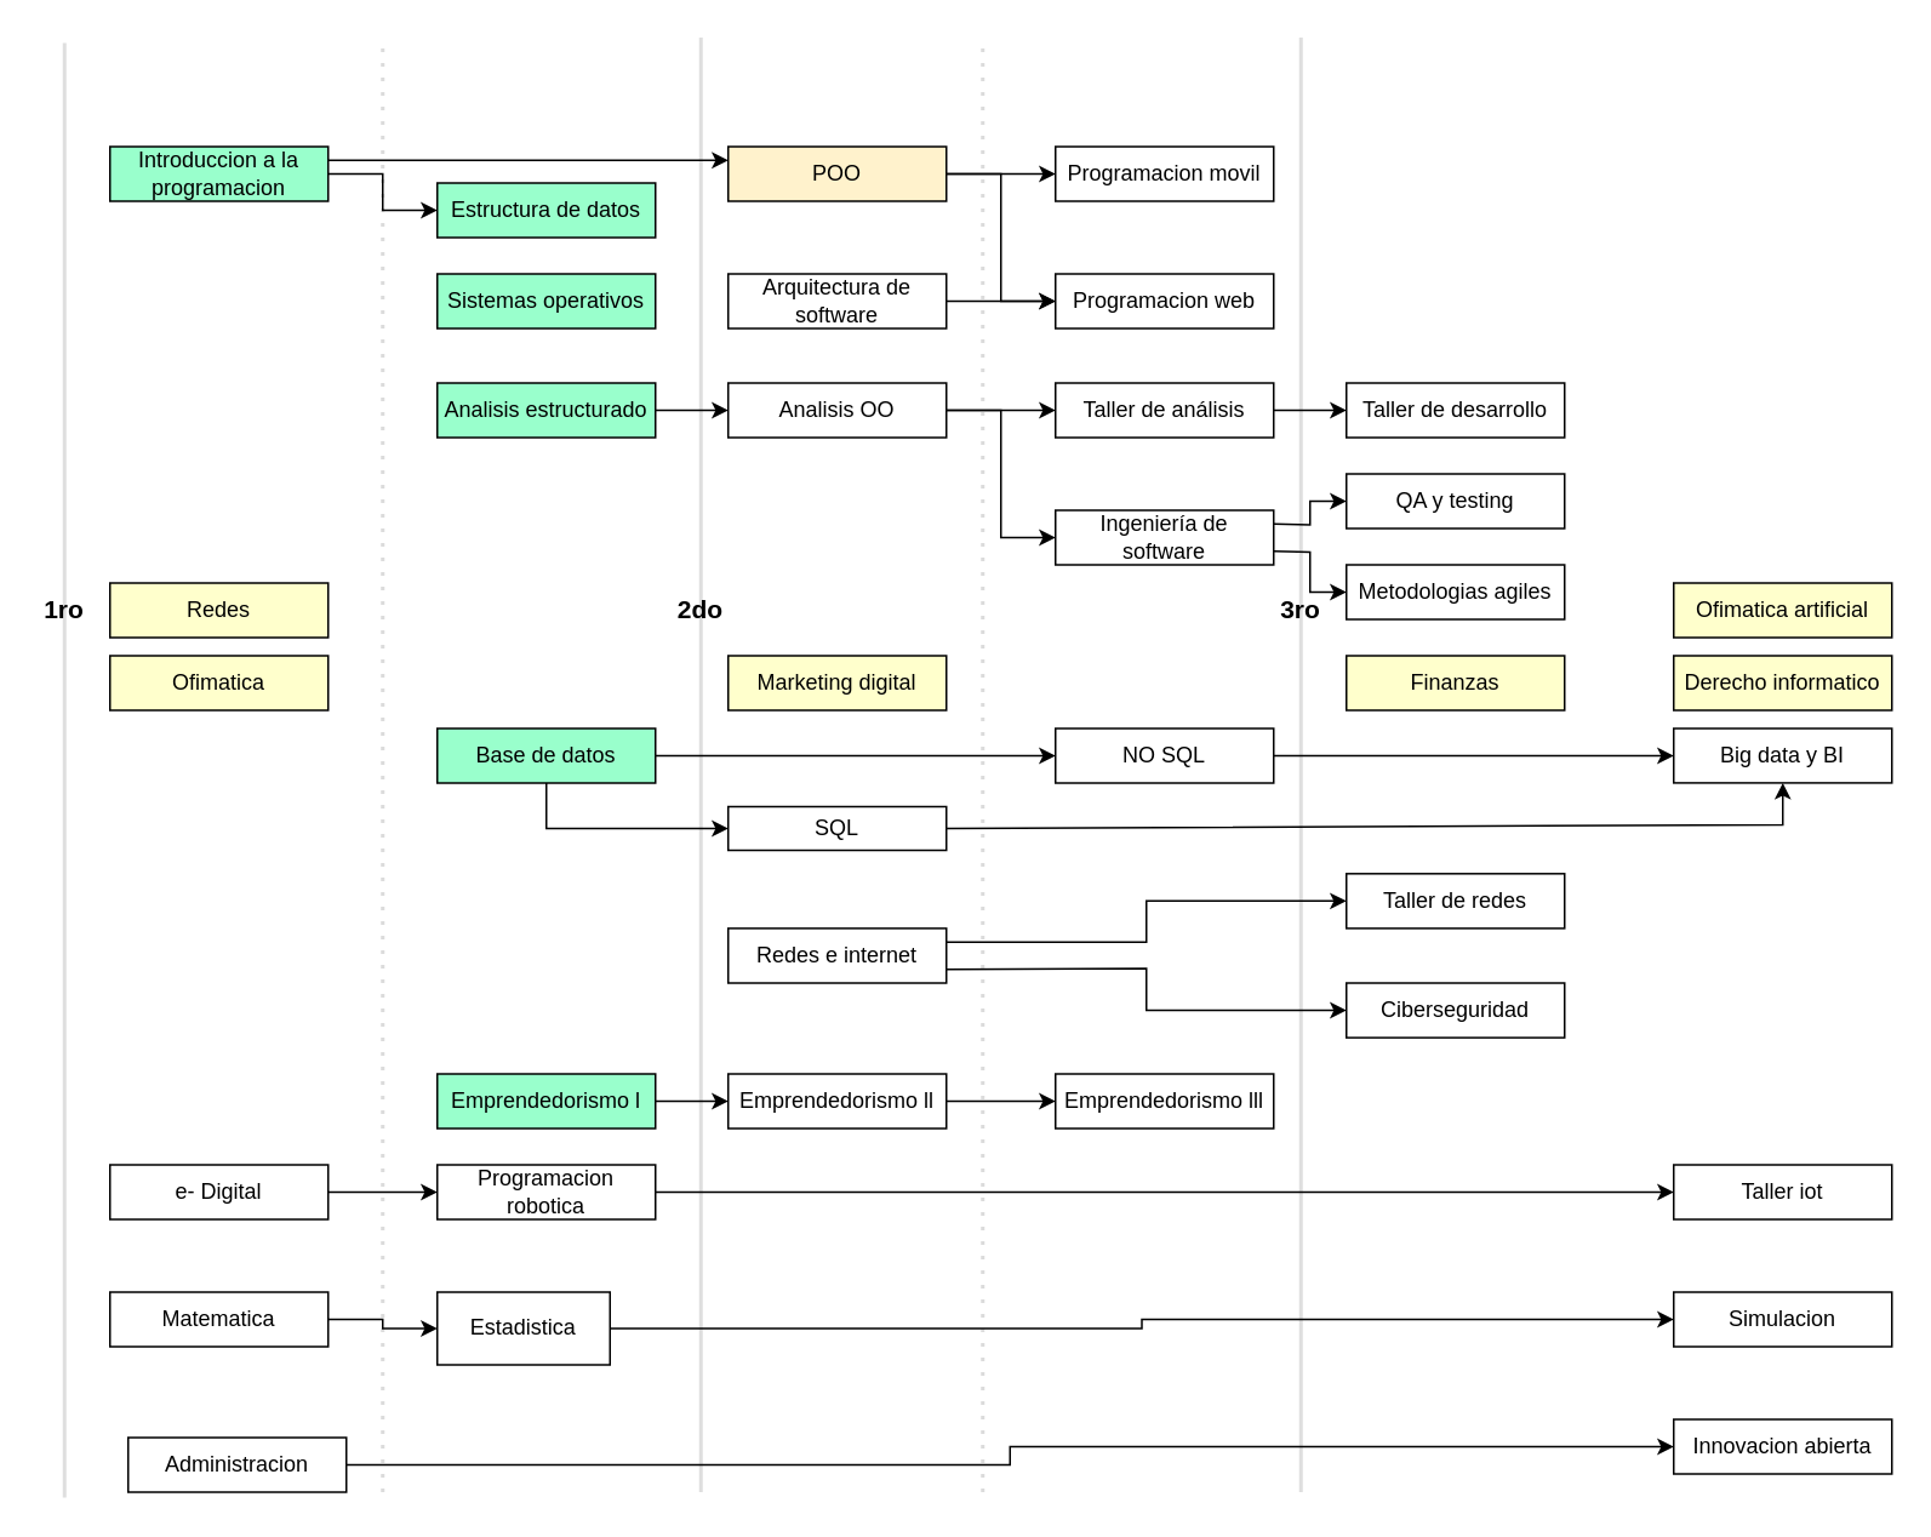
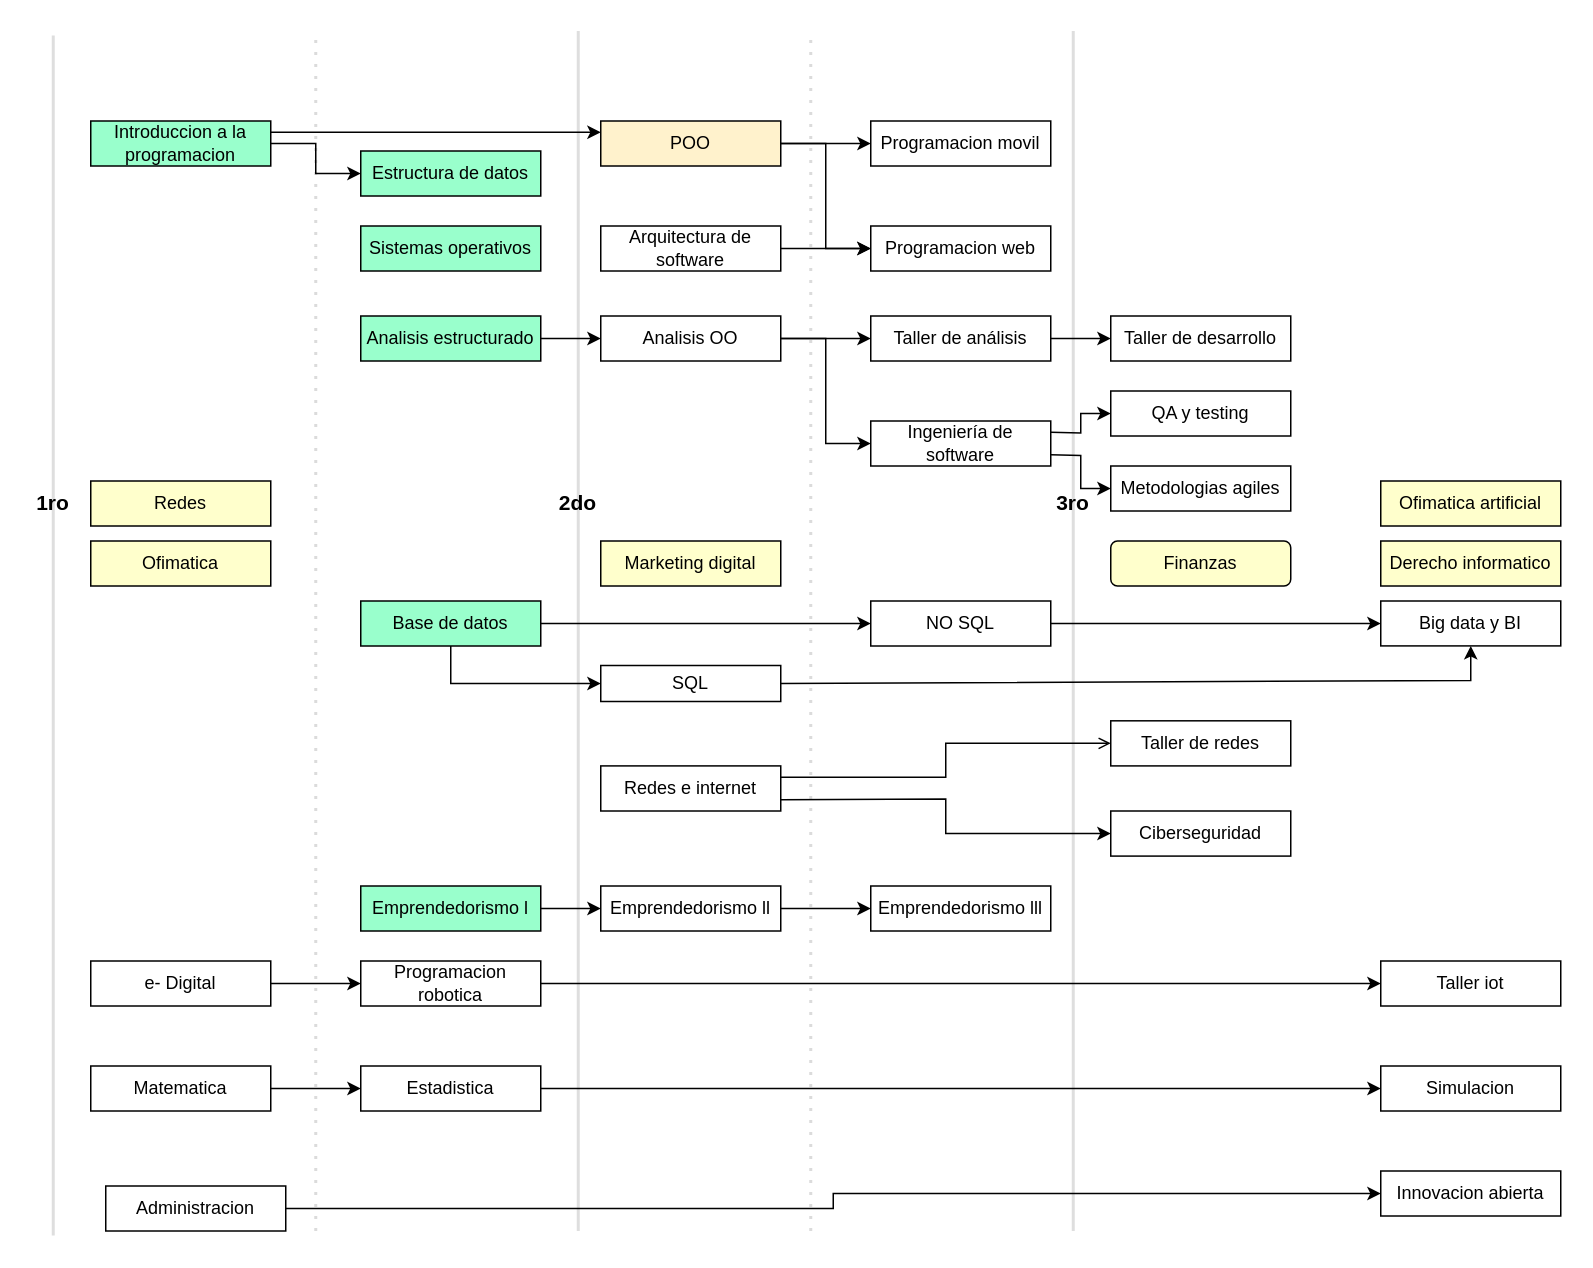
  <mxCell id="0" />
  <mxCell id="1" parent="0" />
  <mxCell id="2" value="" style="line;strokeWidth=2;direction=south;html=1;strokeColor=#DEDEDE;" vertex="1" parent="1"><mxGeometry x="30" y="23" width="10" height="800" as="geometry" /></mxCell>
  <mxCell id="3" value="" style="line;strokeWidth=2;direction=south;html=1;strokeColor=#DEDEDE;" vertex="1" parent="1"><mxGeometry x="710" y="20" width="10" height="800" as="geometry" /></mxCell>
  <mxCell id="4" value="" style="line;strokeWidth=2;direction=south;html=1;strokeColor=#DEDEDE;" vertex="1" parent="1"><mxGeometry x="380" y="20" width="10" height="800" as="geometry" /></mxCell>
  <mxCell id="5" value="" style="endArrow=none;dashed=1;html=1;dashPattern=1 3;strokeWidth=2;rounded=0;strokeColor=#DBDBDB;" edge="1" parent="1"><mxGeometry width="50" height="50" relative="1" as="geometry"><mxPoint x="540" y="820" as="sourcePoint" /><mxPoint x="540" y="20" as="targetPoint" /></mxGeometry></mxCell>
  <mxCell id="6" value="" style="endArrow=none;dashed=1;html=1;dashPattern=1 3;strokeWidth=2;rounded=0;strokeColor=#DBDBDB;" edge="1" parent="1"><mxGeometry width="50" height="50" relative="1" as="geometry"><mxPoint x="210" y="820" as="sourcePoint" /><mxPoint x="210" y="20" as="targetPoint" /></mxGeometry></mxCell>
  <mxCell id="7" style="edgeStyle=orthogonalEdgeStyle;rounded=0;orthogonalLoop=1;jettySize=auto;html=1;exitX=1;exitY=0.5;exitDx=0;exitDy=0;entryX=0;entryY=0.5;entryDx=0;entryDy=0;" edge="1" parent="1" source="9" target="28"><mxGeometry relative="1" as="geometry" /></mxCell>
  <mxCell id="8" style="rounded=0;orthogonalLoop=1;jettySize=auto;html=1;exitX=1;exitY=0.25;exitDx=0;exitDy=0;entryX=0;entryY=0.25;entryDx=0;entryDy=0;fillColor=none;" edge="1" parent="1" source="9" target="34"><mxGeometry relative="1" as="geometry" /></mxCell>
  <mxCell id="9" value="Introduccion a la programacion" style="rounded=0;whiteSpace=wrap;html=1;fillColor=#99FFCC;" vertex="1" parent="1"><mxGeometry x="60" y="80" width="120" height="30" as="geometry" /></mxCell>
  <mxCell id="10" value="Ofimatica" style="rounded=0;whiteSpace=wrap;html=1;fillColor=#FFFFCC;" vertex="1" parent="1"><mxGeometry x="60" y="360" width="120" height="30" as="geometry" /></mxCell>
  <mxCell id="11" value="Redes" style="rounded=0;whiteSpace=wrap;html=1;fillColor=#FFFFCC;" vertex="1" parent="1"><mxGeometry x="60" y="320" width="120" height="30" as="geometry" /></mxCell>
  <mxCell id="12" style="edgeStyle=orthogonalEdgeStyle;rounded=0;orthogonalLoop=1;jettySize=auto;html=1;exitX=1;exitY=0.5;exitDx=0;exitDy=0;entryX=0;entryY=0.5;entryDx=0;entryDy=0;" edge="1" parent="1" source="13" target="23"><mxGeometry relative="1" as="geometry" /></mxCell>
  <mxCell id="13" value="Matematica" style="rounded=0;whiteSpace=wrap;html=1;" vertex="1" parent="1"><mxGeometry x="60" y="710" width="120" height="30" as="geometry" /></mxCell>
  <mxCell id="14" style="edgeStyle=orthogonalEdgeStyle;rounded=0;orthogonalLoop=1;jettySize=auto;html=1;exitX=1;exitY=0.5;exitDx=0;exitDy=0;entryX=0;entryY=0.5;entryDx=0;entryDy=0;" edge="1" parent="1" source="15" target="25"><mxGeometry relative="1" as="geometry" /></mxCell>
  <mxCell id="15" value="e- Digital" style="rounded=0;whiteSpace=wrap;html=1;" vertex="1" parent="1"><mxGeometry x="60" y="640" width="120" height="30" as="geometry" /></mxCell>
  <mxCell id="16" style="edgeStyle=orthogonalEdgeStyle;rounded=0;orthogonalLoop=1;jettySize=auto;html=1;exitX=1;exitY=0.5;exitDx=0;exitDy=0;entryX=0;entryY=0.5;entryDx=0;entryDy=0;" edge="1" parent="1" source="17" target="70"><mxGeometry relative="1" as="geometry" /></mxCell>
  <mxCell id="17" value="Administracion" style="rounded=0;whiteSpace=wrap;html=1;" vertex="1" parent="1"><mxGeometry x="70" y="790" width="120" height="30" as="geometry" /></mxCell>
  <mxCell id="18" value="Sistemas operativos" style="rounded=0;whiteSpace=wrap;html=1;fillColor=#99FFCC;" vertex="1" parent="1"><mxGeometry x="240" y="150" width="120" height="30" as="geometry" /></mxCell>
  <mxCell id="19" style="edgeStyle=none;rounded=0;orthogonalLoop=1;jettySize=auto;html=1;exitX=0.5;exitY=1;exitDx=0;exitDy=0;entryX=0;entryY=0.5;entryDx=0;entryDy=0;" edge="1" parent="1" source="21" target="36"><mxGeometry relative="1" as="geometry"><Array as="points"><mxPoint x="300" y="455" /></Array></mxGeometry></mxCell>
  <mxCell id="20" style="edgeStyle=none;rounded=0;orthogonalLoop=1;jettySize=auto;html=1;exitX=1;exitY=0.5;exitDx=0;exitDy=0;entryX=0;entryY=0.5;entryDx=0;entryDy=0;" edge="1" parent="1" source="21" target="46"><mxGeometry relative="1" as="geometry" /></mxCell>
  <mxCell id="21" value="Base de datos" style="rounded=0;whiteSpace=wrap;html=1;fillColor=#99FFCC;" vertex="1" parent="1"><mxGeometry x="240" y="400" width="120" height="30" as="geometry" /></mxCell>
  <mxCell id="22" style="edgeStyle=orthogonalEdgeStyle;rounded=0;orthogonalLoop=1;jettySize=auto;html=1;exitX=1;exitY=0.5;exitDx=0;exitDy=0;entryX=0;entryY=0.5;entryDx=0;entryDy=0;" edge="1" parent="1" source="23" target="65"><mxGeometry relative="1" as="geometry" /></mxCell>
- <mxCell id="23" value="Estadistica" style="rounded=0;whiteSpace=wrap;html=1;" vertex="1" parent="1"><mxGeometry x="240" y="710" width="95" height="40" as="geometry" /></mxCell>
+ <mxCell id="23" value="Estadistica" style="rounded=0;whiteSpace=wrap;html=1;" vertex="1" parent="1"><mxGeometry x="240" y="710" width="120" height="30" as="geometry" /></mxCell>
  <mxCell id="24" style="edgeStyle=orthogonalEdgeStyle;rounded=0;orthogonalLoop=1;jettySize=auto;html=1;exitX=1;exitY=0.5;exitDx=0;exitDy=0;entryX=0;entryY=0.5;entryDx=0;entryDy=0;" edge="1" parent="1" source="25" target="66"><mxGeometry relative="1" as="geometry" /></mxCell>
  <mxCell id="25" value="Programacion robotica" style="rounded=0;whiteSpace=wrap;html=1;" vertex="1" parent="1"><mxGeometry x="240" y="640" width="120" height="30" as="geometry" /></mxCell>
  <mxCell id="26" style="edgeStyle=orthogonalEdgeStyle;rounded=0;orthogonalLoop=1;jettySize=auto;html=1;exitX=1;exitY=0.5;exitDx=0;exitDy=0;entryX=0;entryY=0.5;entryDx=0;entryDy=0;" edge="1" parent="1" source="27" target="44"><mxGeometry relative="1" as="geometry" /></mxCell>
  <mxCell id="27" value="Analisis estructurado" style="rounded=0;whiteSpace=wrap;html=1;fillColor=#99FFCC;" vertex="1" parent="1"><mxGeometry x="240" y="210" width="120" height="30" as="geometry" /></mxCell>
  <mxCell id="28" value="Estructura de datos" style="rounded=0;whiteSpace=wrap;html=1;fillColor=#99FFCC;" vertex="1" parent="1"><mxGeometry x="240" y="100" width="120" height="30" as="geometry" /></mxCell>
  <mxCell id="29" style="edgeStyle=orthogonalEdgeStyle;rounded=0;orthogonalLoop=1;jettySize=auto;html=1;exitX=1;exitY=0.5;exitDx=0;exitDy=0;entryX=0;entryY=0.5;entryDx=0;entryDy=0;" edge="1" parent="1" source="30" target="56"><mxGeometry relative="1" as="geometry" /></mxCell>
  <mxCell id="30" value="Emprendedorismo l" style="rounded=0;whiteSpace=wrap;html=1;fillColor=#99FFCC;" vertex="1" parent="1"><mxGeometry x="240" y="590" width="120" height="30" as="geometry" /></mxCell>
  <mxCell id="31" value="&lt;div style=&quot;text-align: justify;&quot;&gt;&lt;span style=&quot;background-color: initial;&quot;&gt;&lt;b style=&quot;&quot;&gt;&lt;font style=&quot;font-size: 14px;&quot;&gt;1&lt;/font&gt;&lt;/b&gt;&lt;/span&gt;&lt;b style=&quot;background-color: initial;&quot;&gt;&lt;font style=&quot;font-size: 14px;&quot;&gt;ro&lt;/font&gt;&lt;/b&gt;&lt;/div&gt;" style="text;html=1;align=center;verticalAlign=middle;whiteSpace=wrap;rounded=0;" vertex="1" parent="1"><mxGeometry y="320" width="30" height="30" as="geometry" x="20" /></mxCell>
  <mxCell id="32" style="edgeStyle=orthogonalEdgeStyle;rounded=0;orthogonalLoop=1;jettySize=auto;html=1;exitX=1;exitY=0.5;exitDx=0;exitDy=0;entryX=0;entryY=0.5;entryDx=0;entryDy=0;" edge="1" parent="1" source="34" target="53"><mxGeometry relative="1" as="geometry" /></mxCell>
  <mxCell id="33" style="edgeStyle=none;rounded=0;orthogonalLoop=1;jettySize=auto;html=1;exitX=1;exitY=0.5;exitDx=0;exitDy=0;entryX=0;entryY=0.5;entryDx=0;entryDy=0;" edge="1" parent="1" source="34" target="52"><mxGeometry relative="1" as="geometry"><Array as="points"><mxPoint x="550" y="95" /><mxPoint x="550" y="150" /><mxPoint x="550" y="165" /></Array></mxGeometry></mxCell>
  <mxCell id="34" value="POO" style="rounded=0;whiteSpace=wrap;html=1;fillColor=#fff2cc;" vertex="1" parent="1"><mxGeometry x="400" y="80" width="120" height="30" as="geometry" /></mxCell>
  <mxCell id="35" style="edgeStyle=none;rounded=0;orthogonalLoop=1;jettySize=auto;html=1;exitX=1;exitY=0.5;exitDx=0;exitDy=0;entryX=0.5;entryY=1;entryDx=0;entryDy=0;" edge="1" parent="1" source="36" target="64"><mxGeometry relative="1" as="geometry"><Array as="points"><mxPoint x="980" y="453" /></Array></mxGeometry></mxCell>
  <mxCell id="36" value="SQL" style="rounded=0;whiteSpace=wrap;html=1;" vertex="1" parent="1"><mxGeometry x="400" y="443" width="120" height="24" as="geometry" /></mxCell>
  <mxCell id="37" style="edgeStyle=orthogonalEdgeStyle;rounded=0;orthogonalLoop=1;jettySize=auto;html=1;exitX=1;exitY=0.5;exitDx=0;exitDy=0;entryX=0;entryY=0.5;entryDx=0;entryDy=0;" edge="1" parent="1" source="38" target="52"><mxGeometry relative="1" as="geometry" /></mxCell>
  <mxCell id="38" value="Arquitectura de software" style="rounded=0;whiteSpace=wrap;html=1;" vertex="1" parent="1"><mxGeometry x="400" y="150" width="120" height="30" as="geometry" /></mxCell>
- <mxCell id="39" style="edgeStyle=orthogonalEdgeStyle;rounded=0;orthogonalLoop=1;jettySize=auto;html=1;exitX=1;exitY=0.25;exitDx=0;exitDy=0;entryX=0;entryY=0.5;entryDx=0;entryDy=0;" edge="1" parent="1" source="41" target="58"><mxGeometry relative="1" as="geometry" /></mxCell>
+ <mxCell id="39" style="edgeStyle=orthogonalEdgeStyle;rounded=0;orthogonalLoop=1;jettySize=auto;html=1;exitX=1;exitY=0.25;exitDx=0;exitDy=0;entryX=0;entryY=0.5;entryDx=0;entryDy=0;endArrow=open;" edge="1" parent="1" source="41" target="58"><mxGeometry relative="1" as="geometry" /></mxCell>
  <mxCell id="40" style="edgeStyle=none;rounded=0;orthogonalLoop=1;jettySize=auto;html=1;exitX=1;exitY=0.75;exitDx=0;exitDy=0;entryX=0;entryY=0.5;entryDx=0;entryDy=0;" edge="1" parent="1" source="41" target="59"><mxGeometry relative="1" as="geometry"><Array as="points"><mxPoint x="630" y="532" /><mxPoint x="630" y="555" /></Array></mxGeometry></mxCell>
  <mxCell id="41" value="Redes e internet" style="rounded=0;whiteSpace=wrap;html=1;" vertex="1" parent="1"><mxGeometry x="400" y="509.94" width="120" height="30.06" as="geometry" /></mxCell>
  <mxCell id="42" style="edgeStyle=orthogonalEdgeStyle;rounded=0;orthogonalLoop=1;jettySize=auto;html=1;exitX=1;exitY=0.5;exitDx=0;exitDy=0;entryX=0;entryY=0.5;entryDx=0;entryDy=0;" edge="1" parent="1" source="44" target="51"><mxGeometry relative="1" as="geometry" /></mxCell>
  <mxCell id="43" style="edgeStyle=orthogonalEdgeStyle;rounded=0;orthogonalLoop=1;jettySize=auto;html=1;exitX=1;exitY=0.5;exitDx=0;exitDy=0;entryX=0;entryY=0.5;entryDx=0;entryDy=0;" edge="1" parent="1" source="44" target="49"><mxGeometry relative="1" as="geometry" /></mxCell>
  <mxCell id="44" value="Analisis OO" style="rounded=0;whiteSpace=wrap;html=1;" vertex="1" parent="1"><mxGeometry x="400" y="210" width="120" height="30" as="geometry" /></mxCell>
  <mxCell id="45" style="edgeStyle=none;rounded=0;orthogonalLoop=1;jettySize=auto;html=1;exitX=1;exitY=0.5;exitDx=0;exitDy=0;entryX=0;entryY=0.5;entryDx=0;entryDy=0;" edge="1" parent="1" source="46" target="64"><mxGeometry relative="1" as="geometry" /></mxCell>
  <mxCell id="46" value="NO SQL" style="rounded=0;whiteSpace=wrap;html=1;fillColor=#FFFFFF;" vertex="1" parent="1"><mxGeometry x="580" y="400" width="120" height="30" as="geometry" /></mxCell>
  <mxCell id="47" style="edgeStyle=none;rounded=0;orthogonalLoop=1;jettySize=auto;html=1;exitX=1;exitY=0.25;exitDx=0;exitDy=0;entryX=0;entryY=0.5;entryDx=0;entryDy=0;" edge="1" parent="1" source="49" target="63"><mxGeometry relative="1" as="geometry"><Array as="points"><mxPoint x="720" y="288" /><mxPoint x="720" y="275" /></Array></mxGeometry></mxCell>
  <mxCell id="48" style="edgeStyle=none;rounded=0;orthogonalLoop=1;jettySize=auto;html=1;exitX=1;exitY=0.75;exitDx=0;exitDy=0;entryX=0;entryY=0.5;entryDx=0;entryDy=0;" edge="1" parent="1" source="49" target="61"><mxGeometry relative="1" as="geometry"><Array as="points"><mxPoint x="720" y="303" /><mxPoint x="720" y="325" /></Array></mxGeometry></mxCell>
  <mxCell id="49" value="Ingeniería de software" style="rounded=0;whiteSpace=wrap;html=1;" vertex="1" parent="1"><mxGeometry x="580" y="280" width="120" height="30" as="geometry" /></mxCell>
  <mxCell id="50" style="edgeStyle=orthogonalEdgeStyle;rounded=0;orthogonalLoop=1;jettySize=auto;html=1;exitX=1;exitY=0.5;exitDx=0;exitDy=0;entryX=0;entryY=0.5;entryDx=0;entryDy=0;" edge="1" parent="1" source="51" target="62"><mxGeometry relative="1" as="geometry" /></mxCell>
  <mxCell id="51" value="Taller de análisis" style="rounded=0;whiteSpace=wrap;html=1;" vertex="1" parent="1"><mxGeometry x="580" y="210" width="120" height="30" as="geometry" /></mxCell>
  <mxCell id="52" value="Programacion web" style="rounded=0;whiteSpace=wrap;html=1;fillColor=#FFFFFF;" vertex="1" parent="1"><mxGeometry x="580" y="150" width="120" height="30" as="geometry" /></mxCell>
  <mxCell id="53" value="Programacion movil" style="rounded=0;whiteSpace=wrap;html=1;fillColor=#FFFFFF;" vertex="1" parent="1"><mxGeometry x="580" y="80" width="120" height="30" as="geometry" /></mxCell>
  <mxCell id="54" value="&lt;div style=&quot;text-align: justify;&quot;&gt;&lt;span style=&quot;background-color: initial;&quot;&gt;&lt;b style=&quot;&quot;&gt;&lt;font style=&quot;font-size: 14px;&quot;&gt;2do&lt;/font&gt;&lt;/b&gt;&lt;/span&gt;&lt;/div&gt;" style="text;html=1;align=center;verticalAlign=middle;whiteSpace=wrap;rounded=0;" vertex="1" parent="1"><mxGeometry x="370" y="320" width="30" height="30" as="geometry" /></mxCell>
  <mxCell id="55" style="edgeStyle=orthogonalEdgeStyle;rounded=0;orthogonalLoop=1;jettySize=auto;html=1;exitX=1;exitY=0.5;exitDx=0;exitDy=0;entryX=0;entryY=0.5;entryDx=0;entryDy=0;" edge="1" parent="1" source="56" target="57"><mxGeometry relative="1" as="geometry" /></mxCell>
  <mxCell id="56" value="Emprendedorismo ll" style="rounded=0;whiteSpace=wrap;html=1;fillColor=#FFFFFF;" vertex="1" parent="1"><mxGeometry x="400" y="590" width="120" height="30" as="geometry" /></mxCell>
  <mxCell id="57" value="Emprendedorismo lll" style="rounded=0;whiteSpace=wrap;html=1;fillColor=#FFFFFF;" vertex="1" parent="1"><mxGeometry x="580" y="590" width="120" height="30" as="geometry" /></mxCell>
  <mxCell id="58" value="Taller de redes" style="rounded=0;whiteSpace=wrap;html=1;fillColor=#FFFFFF;" vertex="1" parent="1"><mxGeometry x="740" y="479.88" width="120" height="30.06" as="geometry" /></mxCell>
  <mxCell id="59" value="Ciberseguridad" style="rounded=0;whiteSpace=wrap;html=1;" vertex="1" parent="1"><mxGeometry x="740" y="540" width="120" height="30.06" as="geometry" /></mxCell>
- <mxCell id="60" value="Finanzas" style="rounded=0;whiteSpace=wrap;html=1;fillColor=#FFFFCC;" vertex="1" parent="1"><mxGeometry x="740" y="360" width="120" height="30" as="geometry" /></mxCell>
+ <mxCell id="60" value="Finanzas" style="whiteSpace=wrap;html=1;fillColor=#FFFFCC;rounded=1;" vertex="1" parent="1"><mxGeometry x="740" y="360" width="120" height="30" as="geometry" /></mxCell>
  <mxCell id="61" value="Metodologias agiles" style="rounded=0;whiteSpace=wrap;html=1;" vertex="1" parent="1"><mxGeometry x="740" y="310" width="120" height="30" as="geometry" /></mxCell>
  <mxCell id="62" value="Taller de desarrollo" style="rounded=0;whiteSpace=wrap;html=1;" vertex="1" parent="1"><mxGeometry x="740" y="210" width="120" height="30" as="geometry" /></mxCell>
  <mxCell id="63" value="QA y testing" style="rounded=0;whiteSpace=wrap;html=1;" vertex="1" parent="1"><mxGeometry x="740" y="260" width="120" height="30" as="geometry" /></mxCell>
  <mxCell id="64" value="Big data y BI" style="rounded=0;whiteSpace=wrap;html=1;fillColor=#FFFFFF;" vertex="1" parent="1"><mxGeometry x="920" y="400" width="120" height="29.94" as="geometry" /></mxCell>
  <mxCell id="65" value="Simulacion" style="rounded=0;whiteSpace=wrap;html=1;" vertex="1" parent="1"><mxGeometry x="920" y="710" width="120" height="30" as="geometry" /></mxCell>
  <mxCell id="66" value="Taller iot" style="rounded=0;whiteSpace=wrap;html=1;" vertex="1" parent="1"><mxGeometry x="920" y="640" width="120" height="30" as="geometry" /></mxCell>
  <mxCell id="67" value="Derecho informatico" style="rounded=0;whiteSpace=wrap;html=1;fillColor=#FFFFCC;" vertex="1" parent="1"><mxGeometry x="920" y="360" width="120" height="30" as="geometry" /></mxCell>
  <mxCell id="68" value="Ofimatica artificial" style="rounded=0;whiteSpace=wrap;html=1;fillColor=#FFFFCC;" vertex="1" parent="1"><mxGeometry x="920" y="320" width="120" height="30" as="geometry" /></mxCell>
  <mxCell id="69" value="&lt;div style=&quot;text-align: justify;&quot;&gt;&lt;span style=&quot;background-color: initial;&quot;&gt;&lt;b style=&quot;&quot;&gt;&lt;font style=&quot;font-size: 14px;&quot;&gt;3ro&lt;/font&gt;&lt;/b&gt;&lt;/span&gt;&lt;/div&gt;" style="text;html=1;align=center;verticalAlign=middle;whiteSpace=wrap;rounded=0;" vertex="1" parent="1"><mxGeometry x="700" y="320" width="30" height="30" as="geometry" /></mxCell>
  <mxCell id="70" value="Innovacion abierta" style="rounded=0;whiteSpace=wrap;html=1;fillColor=#FFFFFF;" vertex="1" parent="1"><mxGeometry x="920" y="780" width="120" height="30" as="geometry" /></mxCell>
  <mxCell id="71" value="Marketing digital" style="rounded=0;whiteSpace=wrap;html=1;fillColor=#FFFFCC;" vertex="1" parent="1"><mxGeometry x="400" y="360" width="120" height="30" as="geometry" /></mxCell>
